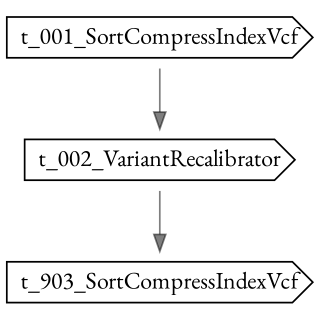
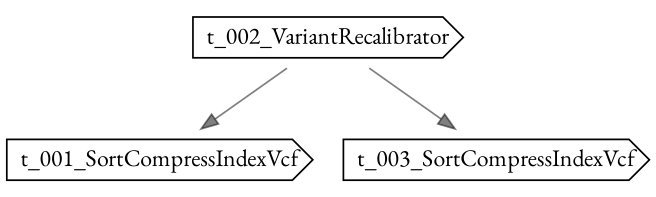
  digraph {
    compound=true
    fontname="EB Garamond"
    rankdir=TB
    node [fontname="EB Garamond" shape=cds]
    edge [color="#00000080" fontname="EB Garamond"]
    n1 [label=t_001_SortCompressIndexVcf]
    n2 [label=t_002_VariantRecalibrator]
-   n3 [label=t_903_SortCompressIndexVcf]
-   n1 -> n2
+   n3 [label=t_003_SortCompressIndexVcf]
+   n2 -> n1
    n2 -> n3
  }
